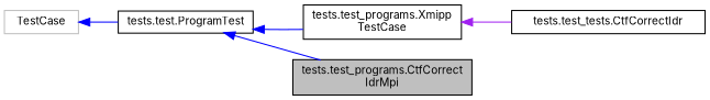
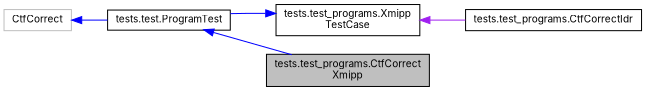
  digraph {
    fontname=Inter
    rankdir=LR
    node [color=black fillcolor=white fontname=Inter fontsize=10 shape=record style=filled]
    edge [color=blue dir=back fontname=Inter fontsize=10 labelfontname=Helvetica labelfontsize=10 style=solid]
-   n1 [fillcolor=grey75 fontcolor=black height=0.2 label="tests.test_programs.CtfCorrect\lIdrMpi" width=0.4]
-   n2 [height=0.2 label="tests.test_tests.CtfCorrectIdr" width=0.4]
+   n1 [fillcolor=grey75 fontcolor=black height=0.2 label="tests.test_programs.CtfCorrect\lXmipp" width=0.4]
+   n2 [height=0.2 label="tests.test_programs.CtfCorrectIdr" width=0.4]
    n3 [height=0.2 label="tests.test_programs.Xmipp\lTestCase" width=0.4]
    n4 [height=0.2 label="tests.test.ProgramTest" width=0.4]
-   n5 [color=grey75 height=0.2 label=TestCase width=0.4]
+   n5 [color=grey75 height=0.2 label=CtfCorrect width=0.4]
    n3 -> n2 [color=purple]
    n4 -> n1
-   n4 -> n3
+   n3 -> n4
    n5 -> n4
  }
